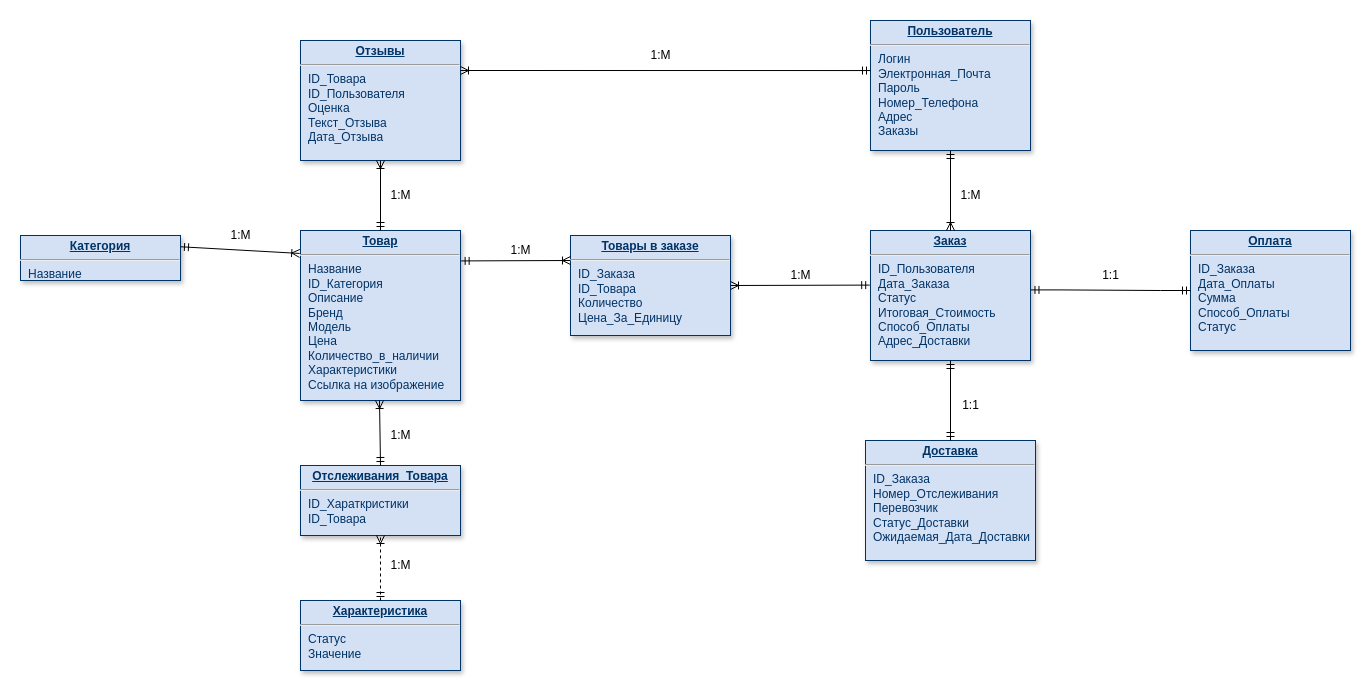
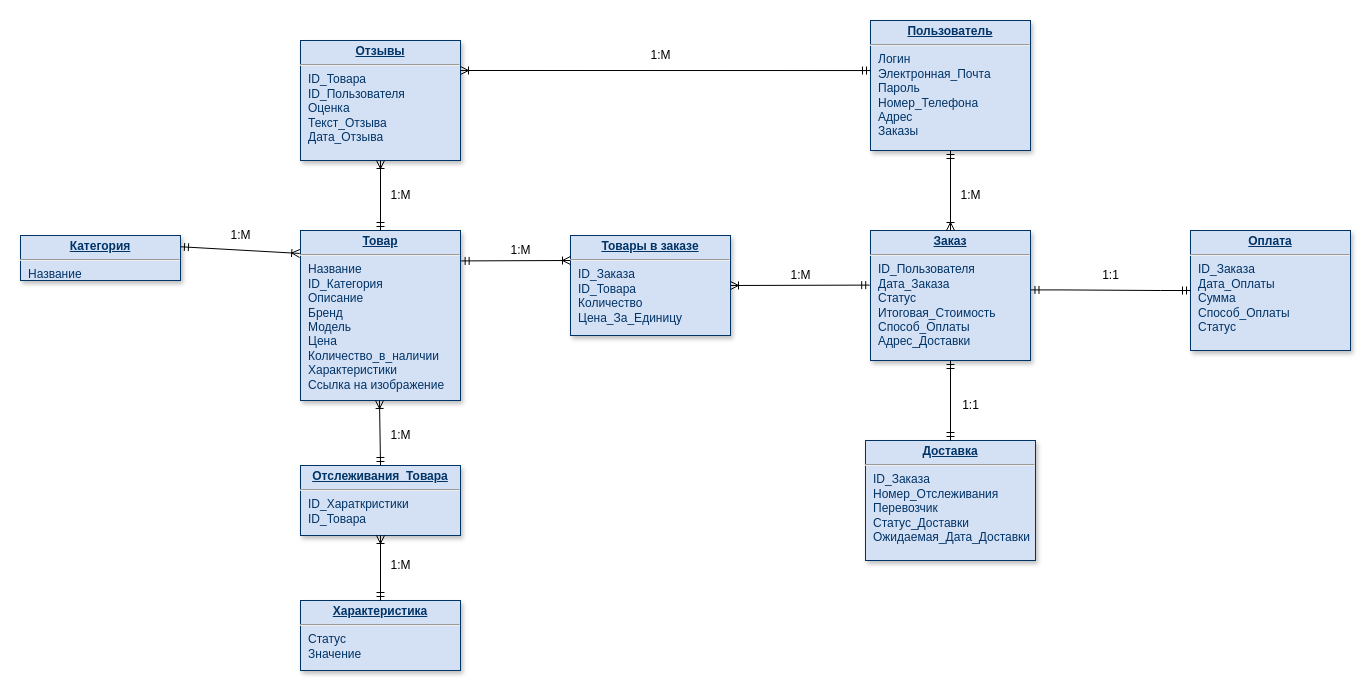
  <mxCell id="0" />
  <mxCell id="1" parent="0" />
  <mxCell id="2" value="&lt;p style=&quot;margin: 0px; margin-top: 4px; text-align: center; text-decoration: underline;&quot;&gt;&lt;strong&gt;Товар&lt;/strong&gt;&lt;/p&gt;&lt;hr&gt;&lt;p style=&quot;margin: 0px; margin-left: 8px;&quot;&gt;Название&lt;/p&gt;&lt;p style=&quot;margin: 0px; margin-left: 8px;&quot;&gt;ID_Категория&lt;/p&gt;&lt;p style=&quot;margin: 0px; margin-left: 8px;&quot;&gt;Описание&lt;/p&gt;&lt;p style=&quot;margin: 0px; margin-left: 8px;&quot;&gt;Бренд&lt;/p&gt;&lt;p style=&quot;margin: 0px; margin-left: 8px;&quot;&gt;Модель&lt;/p&gt;&lt;p style=&quot;margin: 0px; margin-left: 8px;&quot;&gt;Цена&lt;/p&gt;&lt;p style=&quot;margin: 0px; margin-left: 8px;&quot;&gt;Количество_в_наличии&lt;/p&gt;&lt;p style=&quot;margin: 0px; margin-left: 8px;&quot;&gt;Характеристики&lt;/p&gt;&lt;p style=&quot;margin: 0px; margin-left: 8px;&quot;&gt;Ссылка на изображение&lt;/p&gt;" style="verticalAlign=top;align=left;overflow=fill;fontSize=12;fontFamily=Helvetica;html=1;strokeColor=#003366;shadow=1;fillColor=#D4E1F5;fontColor=#003366" parent="1" vertex="1"><mxGeometry x="300" y="230" width="160" height="170" as="geometry" /></mxCell>
  <mxCell id="3" value="&lt;p style=&quot;margin: 0px; margin-top: 4px; text-align: center; text-decoration: underline;&quot;&gt;&lt;strong&gt;Категория&lt;/strong&gt;&lt;/p&gt;&lt;hr&gt;&lt;p style=&quot;margin: 0px; margin-left: 8px;&quot;&gt;Название&lt;/p&gt;&lt;p style=&quot;margin: 0px; margin-left: 8px;&quot;&gt;Описание&lt;/p&gt;" style="verticalAlign=top;align=left;overflow=fill;fontSize=12;fontFamily=Helvetica;html=1;strokeColor=#003366;shadow=1;fillColor=#D4E1F5;fontColor=#003366" parent="1" vertex="1"><mxGeometry x="20" y="235" width="160" height="45" as="geometry" /></mxCell>
  <mxCell id="4" value="&lt;p style=&quot;margin: 0px; margin-top: 4px; text-align: center; text-decoration: underline;&quot;&gt;&lt;strong&gt;Заказ&lt;/strong&gt;&lt;/p&gt;&lt;hr&gt;&lt;p style=&quot;margin: 0px; margin-left: 8px;&quot;&gt;ID_Пользователя&lt;/p&gt;&lt;p style=&quot;margin: 0px; margin-left: 8px;&quot;&gt;Дата_Заказа&lt;/p&gt;&lt;p style=&quot;margin: 0px; margin-left: 8px;&quot;&gt;Статус&lt;/p&gt;&lt;p style=&quot;margin: 0px; margin-left: 8px;&quot;&gt;Итоговая_Стоимость&lt;/p&gt;&lt;p style=&quot;margin: 0px; margin-left: 8px;&quot;&gt;Способ_Оплаты&lt;/p&gt;&lt;p style=&quot;margin: 0px; margin-left: 8px;&quot;&gt;Адрес_Доставки&lt;/p&gt;" style="verticalAlign=top;align=left;overflow=fill;fontSize=12;fontFamily=Helvetica;html=1;strokeColor=#003366;shadow=1;fillColor=#D4E1F5;fontColor=#003366" parent="1" vertex="1"><mxGeometry x="870" y="230" width="160" height="130" as="geometry" /></mxCell>
  <mxCell id="5" value="&lt;p style=&quot;margin: 0px; margin-top: 4px; text-align: center; text-decoration: underline;&quot;&gt;&lt;strong&gt;Товары в заказе&lt;/strong&gt;&lt;/p&gt;&lt;hr&gt;&lt;p style=&quot;margin: 0px; margin-left: 8px;&quot;&gt;ID_Заказа&lt;/p&gt;&lt;p style=&quot;margin: 0px; margin-left: 8px;&quot;&gt;ID_Товара&lt;/p&gt;&lt;p style=&quot;margin: 0px; margin-left: 8px;&quot;&gt;Количество&lt;/p&gt;&lt;p style=&quot;margin: 0px; margin-left: 8px;&quot;&gt;Цена_За_Единицу&lt;/p&gt;&lt;p style=&quot;margin: 0px; margin-left: 8px;&quot;&gt;&lt;br&gt;&lt;/p&gt;" style="verticalAlign=top;align=left;overflow=fill;fontSize=12;fontFamily=Helvetica;html=1;strokeColor=#003366;shadow=1;fillColor=#D4E1F5;fontColor=#003366" parent="1" vertex="1"><mxGeometry x="570" y="235" width="160" height="100" as="geometry" /></mxCell>
  <mxCell id="6" value="&lt;p style=&quot;margin: 0px; margin-top: 4px; text-align: center; text-decoration: underline;&quot;&gt;&lt;strong&gt;Пользователь&lt;/strong&gt;&lt;/p&gt;&lt;hr&gt;&lt;p style=&quot;margin: 0px; margin-left: 8px;&quot;&gt;Логин&lt;/p&gt;&lt;p style=&quot;margin: 0px; margin-left: 8px;&quot;&gt;Электронная_Почта&lt;/p&gt;&lt;p style=&quot;margin: 0px; margin-left: 8px;&quot;&gt;Пароль&lt;/p&gt;&lt;p style=&quot;margin: 0px; margin-left: 8px;&quot;&gt;Номер_Телефона&lt;/p&gt;&lt;p style=&quot;margin: 0px; margin-left: 8px;&quot;&gt;Адрес&lt;/p&gt;&lt;p style=&quot;margin: 0px; margin-left: 8px;&quot;&gt;Заказы&lt;/p&gt;&lt;p style=&quot;margin: 0px; margin-left: 8px;&quot;&gt;&lt;br&gt;&lt;/p&gt;" style="verticalAlign=top;align=left;overflow=fill;fontSize=12;fontFamily=Helvetica;html=1;strokeColor=#003366;shadow=1;fillColor=#D4E1F5;fontColor=#003366" parent="1" vertex="1"><mxGeometry x="870" y="20" width="160" height="130" as="geometry" /></mxCell>
  <mxCell id="7" value="&lt;p style=&quot;margin: 0px; margin-top: 4px; text-align: center; text-decoration: underline;&quot;&gt;&lt;strong&gt;Оплата&lt;/strong&gt;&lt;/p&gt;&lt;hr&gt;&lt;p style=&quot;margin: 0px; margin-left: 8px;&quot;&gt;ID_Заказа&lt;/p&gt;&lt;p style=&quot;margin: 0px; margin-left: 8px;&quot;&gt;Дата_Оплаты&lt;/p&gt;&lt;p style=&quot;margin: 0px; margin-left: 8px;&quot;&gt;Сумма&lt;/p&gt;&lt;p style=&quot;margin: 0px; margin-left: 8px;&quot;&gt;Способ_Оплаты&lt;/p&gt;&lt;p style=&quot;margin: 0px; margin-left: 8px;&quot;&gt;Статус&lt;/p&gt;&lt;p style=&quot;margin: 0px; margin-left: 8px;&quot;&gt;&lt;br&gt;&lt;/p&gt;" style="verticalAlign=top;align=left;overflow=fill;fontSize=12;fontFamily=Helvetica;html=1;strokeColor=#003366;shadow=1;fillColor=#D4E1F5;fontColor=#003366" parent="1" vertex="1"><mxGeometry x="1190" y="230" width="160" height="120" as="geometry" /></mxCell>
  <mxCell id="8" value="&lt;p style=&quot;margin: 0px; margin-top: 4px; text-align: center; text-decoration: underline;&quot;&gt;&lt;strong&gt;Доставка&lt;/strong&gt;&lt;/p&gt;&lt;hr&gt;&lt;p style=&quot;margin: 0px; margin-left: 8px;&quot;&gt;&lt;span style=&quot;background-color: transparent; color: light-dark(rgb(0, 51, 102), rgb(161, 205, 249));&quot;&gt;ID_Заказа&lt;/span&gt;&lt;/p&gt;&lt;p style=&quot;margin: 0px; margin-left: 8px;&quot;&gt;&lt;span style=&quot;background-color: transparent; color: light-dark(rgb(0, 51, 102), rgb(161, 205, 249));&quot;&gt;Номер_Отслеживания&lt;/span&gt;&lt;/p&gt;&lt;p style=&quot;margin: 0px; margin-left: 8px;&quot;&gt;Перевозчик&lt;/p&gt;&lt;p style=&quot;margin: 0px; margin-left: 8px;&quot;&gt;Статус_Доставки&lt;/p&gt;&lt;p style=&quot;margin: 0px; margin-left: 8px;&quot;&gt;Ожидаемая_Дата_Доставки&lt;/p&gt;&lt;p style=&quot;margin: 0px; margin-left: 8px;&quot;&gt;&lt;br&gt;&lt;/p&gt;" style="verticalAlign=top;align=left;overflow=fill;fontSize=12;fontFamily=Helvetica;html=1;strokeColor=#003366;shadow=1;fillColor=#D4E1F5;fontColor=#003366" parent="1" vertex="1"><mxGeometry x="865" y="440" width="170" height="120" as="geometry" /></mxCell>
  <mxCell id="9" value="&lt;p style=&quot;margin: 0px; margin-top: 4px; text-align: center; text-decoration: underline;&quot;&gt;&lt;strong&gt;Отзывы&lt;/strong&gt;&lt;/p&gt;&lt;hr&gt;&lt;p style=&quot;margin: 0px; margin-left: 8px;&quot;&gt;ID_Товара&lt;/p&gt;&lt;p style=&quot;margin: 0px; margin-left: 8px;&quot;&gt;ID_Пользователя&lt;/p&gt;&lt;p style=&quot;margin: 0px; margin-left: 8px;&quot;&gt;Оценка&lt;/p&gt;&lt;p style=&quot;margin: 0px; margin-left: 8px;&quot;&gt;Текст_Отзыва&lt;/p&gt;&lt;p style=&quot;margin: 0px; margin-left: 8px;&quot;&gt;Дата_Отзыва&lt;/p&gt;&lt;p style=&quot;margin: 0px; margin-left: 8px;&quot;&gt;&lt;br&gt;&lt;/p&gt;" style="verticalAlign=top;align=left;overflow=fill;fontSize=12;fontFamily=Helvetica;html=1;strokeColor=#003366;shadow=1;fillColor=#D4E1F5;fontColor=#003366" parent="1" vertex="1"><mxGeometry x="300" y="40" width="160" height="120" as="geometry" /></mxCell>
  <mxCell id="10" value="1:М" style="text;html=1;align=center;verticalAlign=middle;resizable=0;points=[];autosize=1;strokeColor=none;fillColor=none;" parent="1" vertex="1"><mxGeometry x="220" y="220" width="40" height="30" as="geometry" /></mxCell>
  <mxCell id="11" value="1:М" style="text;html=1;align=center;verticalAlign=middle;resizable=0;points=[];autosize=1;strokeColor=none;fillColor=none;" parent="1" vertex="1"><mxGeometry x="640" y="40" width="40" height="30" as="geometry" /></mxCell>
  <mxCell id="12" value="1:М" style="text;html=1;align=center;verticalAlign=middle;resizable=0;points=[];autosize=1;strokeColor=none;fillColor=none;" parent="1" vertex="1"><mxGeometry x="780" y="260" width="40" height="30" as="geometry" /></mxCell>
  <mxCell id="13" value="1:1" style="text;html=1;align=center;verticalAlign=middle;resizable=0;points=[];autosize=1;strokeColor=none;fillColor=none;" parent="1" vertex="1"><mxGeometry x="1090" y="260" width="40" height="30" as="geometry" /></mxCell>
  <mxCell id="14" value="1:1" style="text;html=1;align=center;verticalAlign=middle;resizable=0;points=[];autosize=1;strokeColor=none;fillColor=none;" parent="1" vertex="1"><mxGeometry x="950" y="390" width="40" height="30" as="geometry" /></mxCell>
  <mxCell id="15" value="1:М" style="text;html=1;align=center;verticalAlign=middle;resizable=0;points=[];autosize=1;strokeColor=none;fillColor=none;" parent="1" vertex="1"><mxGeometry x="380" y="180" width="40" height="30" as="geometry" /></mxCell>
  <mxCell id="16" value="1:М" style="text;html=1;align=center;verticalAlign=middle;resizable=0;points=[];autosize=1;strokeColor=none;fillColor=none;" parent="1" vertex="1"><mxGeometry x="500" y="235" width="40" height="30" as="geometry" /></mxCell>
  <mxCell id="17" value="&lt;p style=&quot;margin: 0px; margin-top: 4px; text-align: center; text-decoration: underline;&quot;&gt;&lt;strong&gt;Характеристика&lt;/strong&gt;&lt;/p&gt;&lt;hr&gt;&lt;p style=&quot;margin: 0px; margin-left: 8px;&quot;&gt;Статус&lt;/p&gt;&lt;p style=&quot;margin: 0px; margin-left: 8px;&quot;&gt;Значение&lt;/p&gt;" style="verticalAlign=top;align=left;overflow=fill;fontSize=12;fontFamily=Helvetica;html=1;strokeColor=#003366;shadow=1;fillColor=#D4E1F5;fontColor=#003366" parent="1" vertex="1"><mxGeometry x="300" y="600" width="160" height="70" as="geometry" /></mxCell>
  <mxCell id="18" value="&lt;p style=&quot;margin: 0px; margin-top: 4px; text-align: center; text-decoration: underline;&quot;&gt;&lt;strong&gt;Отслеживания_Товара&lt;/strong&gt;&lt;/p&gt;&lt;hr&gt;&lt;p style=&quot;margin: 0px; margin-left: 8px;&quot;&gt;ID_Хараткристики&lt;/p&gt;&lt;p style=&quot;margin: 0px; margin-left: 8px;&quot;&gt;ID_Товара&lt;/p&gt;" style="verticalAlign=top;align=left;overflow=fill;fontSize=12;fontFamily=Helvetica;html=1;strokeColor=#003366;shadow=1;fillColor=#D4E1F5;fontColor=#003366" parent="1" vertex="1"><mxGeometry x="300" y="465" width="160" height="70" as="geometry" /></mxCell>
- <mxCell id="19" value="" style="fontSize=12;html=1;endArrow=ERoneToMany;startArrow=ERmandOne;rounded=0;entryX=0.5;entryY=1;entryDx=0;entryDy=0;exitX=0.5;exitY=0;exitDx=0;exitDy=0;dashed=1;" parent="1" source="17" target="18" edge="1"><mxGeometry width="100" height="100" relative="1" as="geometry"><mxPoint x="370" y="690" as="sourcePoint" /><mxPoint x="470" y="590" as="targetPoint" /></mxGeometry></mxCell>
+ <mxCell id="19" value="" style="fontSize=12;html=1;endArrow=ERoneToMany;startArrow=ERmandOne;rounded=0;entryX=0.5;entryY=1;entryDx=0;entryDy=0;exitX=0.5;exitY=0;exitDx=0;exitDy=0;" parent="1" source="17" target="18" edge="1"><mxGeometry width="100" height="100" relative="1" as="geometry"><mxPoint x="370" y="690" as="sourcePoint" /><mxPoint x="470" y="590" as="targetPoint" /></mxGeometry></mxCell>
  <mxCell id="20" value="" style="fontSize=12;html=1;endArrow=ERoneToMany;startArrow=ERmandOne;rounded=0;exitX=0.5;exitY=0;exitDx=0;exitDy=0;" parent="1" source="18" edge="1"><mxGeometry width="100" height="100" relative="1" as="geometry"><mxPoint x="379.17" y="450" as="sourcePoint" /><mxPoint x="379" y="400" as="targetPoint" /></mxGeometry></mxCell>
  <mxCell id="21" value="" style="fontSize=12;html=1;endArrow=ERoneToMany;startArrow=ERmandOne;rounded=0;exitX=1;exitY=0.25;exitDx=0;exitDy=0;entryX=-0.005;entryY=0.135;entryDx=0;entryDy=0;entryPerimeter=0;" parent="1" source="3" target="2" edge="1"><mxGeometry width="100" height="100" relative="1" as="geometry"><mxPoint x="247" y="326" as="sourcePoint" /><mxPoint x="299" y="245" as="targetPoint" /></mxGeometry></mxCell>
  <mxCell id="22" value="" style="fontSize=12;html=1;endArrow=ERoneToMany;startArrow=ERmandOne;rounded=0;exitX=0.5;exitY=0;exitDx=0;exitDy=0;entryX=0.5;entryY=1;entryDx=0;entryDy=0;" parent="1" source="2" target="9" edge="1"><mxGeometry width="100" height="100" relative="1" as="geometry"><mxPoint x="200" y="258" as="sourcePoint" /><mxPoint x="310" y="258" as="targetPoint" /></mxGeometry></mxCell>
  <mxCell id="23" value="" style="fontSize=12;html=1;endArrow=ERoneToMany;startArrow=ERmandOne;rounded=0;exitX=1.004;exitY=0.179;exitDx=0;exitDy=0;entryX=0;entryY=0.25;entryDx=0;entryDy=0;exitPerimeter=0;" parent="1" source="2" target="5" edge="1"><mxGeometry width="100" height="100" relative="1" as="geometry"><mxPoint x="390" y="240" as="sourcePoint" /><mxPoint x="390" y="170" as="targetPoint" /></mxGeometry></mxCell>
  <mxCell id="24" value="" style="fontSize=12;html=1;endArrow=ERoneToMany;startArrow=ERmandOne;rounded=0;exitX=0;exitY=0.385;exitDx=0;exitDy=0;entryX=1;entryY=0.25;entryDx=0;entryDy=0;exitPerimeter=0;" parent="1" source="6" target="9" edge="1"><mxGeometry width="100" height="100" relative="1" as="geometry"><mxPoint x="595.5" y="110" as="sourcePoint" /><mxPoint x="704.5" y="110" as="targetPoint" /></mxGeometry></mxCell>
  <mxCell id="25" value="" style="fontSize=12;html=1;endArrow=ERoneToMany;startArrow=ERmandOne;rounded=0;exitX=0.5;exitY=1;exitDx=0;exitDy=0;" parent="1" source="6" edge="1"><mxGeometry width="100" height="100" relative="1" as="geometry"><mxPoint x="1140" y="194.8" as="sourcePoint" /><mxPoint x="950" y="230" as="targetPoint" /></mxGeometry></mxCell>
  <mxCell id="26" value="" style="fontSize=12;html=1;endArrow=ERoneToMany;startArrow=ERmandOne;rounded=0;exitX=-0.005;exitY=0.42;exitDx=0;exitDy=0;entryX=1;entryY=0.5;entryDx=0;entryDy=0;exitPerimeter=0;" parent="1" source="4" target="5" edge="1"><mxGeometry width="100" height="100" relative="1" as="geometry"><mxPoint x="960" y="160" as="sourcePoint" /><mxPoint x="960" y="240" as="targetPoint" /></mxGeometry></mxCell>
  <mxCell id="27" value="" style="edgeStyle=entityRelationEdgeStyle;fontSize=12;html=1;endArrow=ERmandOne;startArrow=ERmandOne;rounded=0;entryX=0;entryY=0.5;entryDx=0;entryDy=0;exitX=1.003;exitY=0.457;exitDx=0;exitDy=0;exitPerimeter=0;" parent="1" source="4" target="7" edge="1"><mxGeometry width="100" height="100" relative="1" as="geometry"><mxPoint x="1080" y="410" as="sourcePoint" /><mxPoint x="1180" y="310" as="targetPoint" /></mxGeometry></mxCell>
  <mxCell id="28" value="" style="fontSize=12;html=1;endArrow=ERmandOne;startArrow=ERmandOne;rounded=0;entryX=0.5;entryY=0;entryDx=0;entryDy=0;exitX=0.5;exitY=1;exitDx=0;exitDy=0;" parent="1" source="4" target="8" edge="1"><mxGeometry width="100" height="100" relative="1" as="geometry"><mxPoint x="1010" y="390" as="sourcePoint" /><mxPoint x="1170" y="391" as="targetPoint" /></mxGeometry></mxCell>
  <mxCell id="29" value="1:М" style="text;html=1;align=center;verticalAlign=middle;resizable=0;points=[];autosize=1;strokeColor=none;fillColor=none;" parent="1" vertex="1"><mxGeometry x="380" y="550" width="40" height="30" as="geometry" /></mxCell>
  <mxCell id="30" value="1:М" style="text;html=1;align=center;verticalAlign=middle;resizable=0;points=[];autosize=1;strokeColor=none;fillColor=none;" parent="1" vertex="1"><mxGeometry x="380" y="420" width="40" height="30" as="geometry" /></mxCell>
  <mxCell id="31" value="1:М" style="text;html=1;align=center;verticalAlign=middle;resizable=0;points=[];autosize=1;strokeColor=none;fillColor=none;" parent="1" vertex="1"><mxGeometry x="950" y="180" width="40" height="30" as="geometry" /></mxCell>
